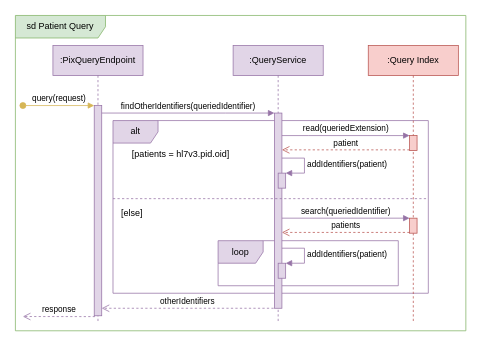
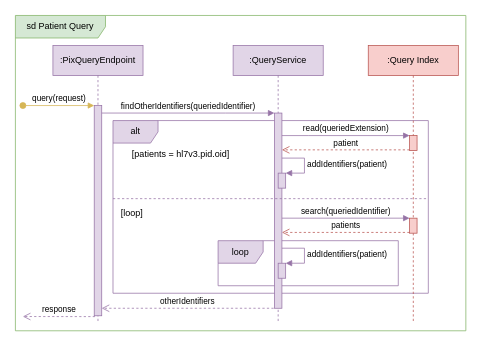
  <mxCell id="0" />
  <mxCell id="1" parent="0" />
  <mxCell id="2" value="sd Patient Query" style="shape=umlFrame;whiteSpace=wrap;html=1;width=120;height=30;fillColor=#d5e8d4;strokeColor=#82b366;" parent="1" vertex="1"><mxGeometry x="20" width="600" height="420" as="geometry" y="20" /></mxCell>
  <mxCell id="3" value="alt" style="shape=umlFrame;whiteSpace=wrap;html=1;fillColor=#e1d5e7;strokeColor=#9673a6;" parent="1" vertex="1"><mxGeometry x="150" y="160" width="420" height="230" as="geometry" /></mxCell>
  <mxCell id="4" value="loop" style="shape=umlFrame;whiteSpace=wrap;html=1;fillColor=#e1d5e7;strokeColor=#9673a6;" parent="1" vertex="1"><mxGeometry x="290" y="320" width="240" height="60" as="geometry" /></mxCell>
  <mxCell id="5" value=":PixQueryEndpoint" style="shape=umlLifeline;perimeter=lifelinePerimeter;whiteSpace=wrap;html=1;container=1;collapsible=0;recursiveResize=0;outlineConnect=0;fillColor=#e1d5e7;strokeColor=#9673a6;" parent="1" vertex="1"><mxGeometry x="70" y="60" width="120" height="370" as="geometry" /></mxCell>
  <mxCell id="6" value="" style="html=1;points=[];perimeter=orthogonalPerimeter;fillColor=#e1d5e7;strokeColor=#9673a6;" parent="5" vertex="1"><mxGeometry x="55" y="80" width="10" height="280" as="geometry" /></mxCell>
  <mxCell id="7" value=":QueryService" style="shape=umlLifeline;perimeter=lifelinePerimeter;whiteSpace=wrap;html=1;container=1;collapsible=0;recursiveResize=0;outlineConnect=0;fillColor=#e1d5e7;strokeColor=#9673a6;" parent="1" vertex="1"><mxGeometry x="310" y="60" width="120" height="370" as="geometry" /></mxCell>
  <mxCell id="8" value="" style="html=1;points=[];perimeter=orthogonalPerimeter;fillColor=#e1d5e7;strokeColor=#9673a6;" parent="7" vertex="1"><mxGeometry x="55" y="90" width="10" height="260" as="geometry" /></mxCell>
  <mxCell id="9" value="" style="html=1;points=[];perimeter=orthogonalPerimeter;fillColor=#e1d5e7;strokeColor=#9673a6;" parent="7" vertex="1"><mxGeometry x="60" y="290" width="10" height="20" as="geometry" /></mxCell>
  <mxCell id="10" value="addIdentifiers(patient)" style="edgeStyle=orthogonalEdgeStyle;html=1;align=left;spacingLeft=2;endArrow=block;rounded=0;entryX=1;entryY=0;fillColor=#e1d5e7;strokeColor=#9673a6;" parent="7" target="9" edge="1"><mxGeometry relative="1" as="geometry"><mxPoint x="65" y="270" as="sourcePoint" /><Array as="points"><mxPoint x="95" y="270" /><mxPoint x="95" y="290" /></Array></mxGeometry></mxCell>
  <mxCell id="11" value="addIdentifiers(patient)" style="edgeStyle=orthogonalEdgeStyle;html=1;align=left;spacingLeft=2;endArrow=block;rounded=0;entryX=1;entryY=0;fillColor=#e1d5e7;strokeColor=#9673a6;" parent="7" target="12" edge="1"><mxGeometry relative="1" as="geometry"><mxPoint x="65" y="150" as="sourcePoint" /><Array as="points"><mxPoint x="95" y="150" /><mxPoint x="95" y="170" /></Array></mxGeometry></mxCell>
  <mxCell id="12" value="" style="html=1;points=[];perimeter=orthogonalPerimeter;fillColor=#e1d5e7;strokeColor=#9673a6;" parent="7" vertex="1"><mxGeometry x="60" y="170" width="10" height="20" as="geometry" /></mxCell>
  <mxCell id="13" value=":Query Index" style="shape=umlLifeline;perimeter=lifelinePerimeter;whiteSpace=wrap;html=1;container=1;collapsible=0;recursiveResize=0;outlineConnect=0;fillColor=#f8cecc;strokeColor=#b85450;" parent="1" vertex="1"><mxGeometry x="490" y="60" width="120" height="370" as="geometry" /></mxCell>
  <mxCell id="14" value="" style="html=1;points=[];perimeter=orthogonalPerimeter;fillColor=#f8cecc;strokeColor=#b85450;" parent="13" vertex="1"><mxGeometry x="55" y="230" width="10" height="20" as="geometry" /></mxCell>
  <mxCell id="15" value="" style="html=1;points=[];perimeter=orthogonalPerimeter;fillColor=#f8cecc;strokeColor=#b85450;" parent="13" vertex="1"><mxGeometry x="55" y="120" width="10" height="20" as="geometry" /></mxCell>
  <mxCell id="16" value="query(request)" style="html=1;verticalAlign=bottom;startArrow=oval;endArrow=block;startSize=8;rounded=0;fillColor=#fff2cc;strokeColor=#d6b656;" parent="1" target="6" edge="1"><mxGeometry relative="1" as="geometry"><mxPoint x="30" y="140" as="sourcePoint" /><Array as="points"><mxPoint x="30" y="140" /></Array></mxGeometry></mxCell>
  <mxCell id="17" value="findOtherIdentifiers(queriedIdentifier)" style="html=1;verticalAlign=bottom;endArrow=block;entryX=0;entryY=0;rounded=0;fillColor=#e1d5e7;strokeColor=#9673a6;" parent="1" source="6" target="8" edge="1"><mxGeometry relative="1" as="geometry"><mxPoint x="300" y="180" as="sourcePoint" /><Array as="points"><mxPoint x="300" y="150" /></Array></mxGeometry></mxCell>
  <mxCell id="18" value="read(queriedExtension)" style="html=1;verticalAlign=bottom;endArrow=block;entryX=0;entryY=0;rounded=0;fillColor=#e1d5e7;strokeColor=#9673a6;" parent="1" source="8" target="15" edge="1"><mxGeometry relative="1" as="geometry"><mxPoint x="380" y="240" as="sourcePoint" /><Array as="points"><mxPoint x="410" y="180" /></Array></mxGeometry></mxCell>
  <mxCell id="19" value="patient" style="html=1;verticalAlign=bottom;endArrow=open;dashed=1;endSize=8;exitX=0;exitY=0.95;rounded=0;fillColor=#f8cecc;strokeColor=#b85450;" parent="1" source="15" target="8" edge="1"><mxGeometry relative="1" as="geometry"><mxPoint x="380" y="316" as="targetPoint" /></mxGeometry></mxCell>
  <mxCell id="20" value="search(queriedIdentifier)" style="html=1;verticalAlign=bottom;endArrow=block;entryX=0;entryY=0;rounded=0;fillColor=#e1d5e7;strokeColor=#9673a6;" parent="1" source="8" target="14" edge="1"><mxGeometry relative="1" as="geometry"><mxPoint x="430" y="380" as="sourcePoint" /></mxGeometry></mxCell>
  <mxCell id="21" value="patients" style="html=1;verticalAlign=bottom;endArrow=open;dashed=1;endSize=8;exitX=0;exitY=0.95;rounded=0;fillColor=#f8cecc;strokeColor=#b85450;" parent="1" source="14" target="8" edge="1"><mxGeometry relative="1" as="geometry"><mxPoint x="430" y="456" as="targetPoint" /></mxGeometry></mxCell>
  <mxCell id="22" value="" style="line;strokeWidth=1;fillColor=#e1d5e7;align=left;verticalAlign=middle;spacingTop=-1;spacingLeft=3;spacingRight=3;rotatable=0;labelPosition=right;points=[];portConstraint=eastwest;strokeColor=#9673a6;dashed=1;" parent="1" vertex="1"><mxGeometry x="150" y="260" width="420" height="8" as="geometry" /></mxCell>
  <mxCell id="23" value="otherIdentifiers" style="html=1;verticalAlign=bottom;endArrow=open;dashed=1;endSize=8;rounded=0;fillColor=#e1d5e7;strokeColor=#9673a6;exitX=-0.1;exitY=1;exitDx=0;exitDy=0;exitPerimeter=0;" parent="1" source="8" target="6" edge="1"><mxGeometry relative="1" as="geometry"><mxPoint x="280" y="580" as="sourcePoint" /><mxPoint x="200" y="580" as="targetPoint" /><Array as="points" /></mxGeometry></mxCell>
  <mxCell id="24" value="response" style="html=1;verticalAlign=bottom;endArrow=open;dashed=1;endSize=8;rounded=0;fillColor=#e1d5e7;strokeColor=#9673a6;exitX=0.1;exitY=1.004;exitDx=0;exitDy=0;exitPerimeter=0;" parent="1" source="6" edge="1"><mxGeometry relative="1" as="geometry"><mxPoint x="120" y="420" as="sourcePoint" /><mxPoint x="30" y="421" as="targetPoint" /></mxGeometry></mxCell>
  <mxCell id="25" value="[patients = hl7v3.pid.oid]" style="text;html=1;align=center;verticalAlign=middle;resizable=0;points=[];autosize=1;strokeColor=none;fillColor=none;" parent="1" vertex="1"><mxGeometry x="150" y="190" width="180" height="30" as="geometry" /></mxCell>
- <mxCell id="26" value="[else]" style="text;html=1;align=center;verticalAlign=middle;resizable=0;points=[];autosize=1;strokeColor=none;fillColor=none;" parent="1" vertex="1"><mxGeometry x="150" y="268" width="50" height="30" as="geometry" /></mxCell>
+ <mxCell id="26" value="[loop]" style="text;html=1;align=center;verticalAlign=middle;resizable=0;points=[];autosize=1;strokeColor=none;fillColor=none;" parent="1" vertex="1"><mxGeometry x="150" y="268" width="50" height="30" as="geometry" /></mxCell>
